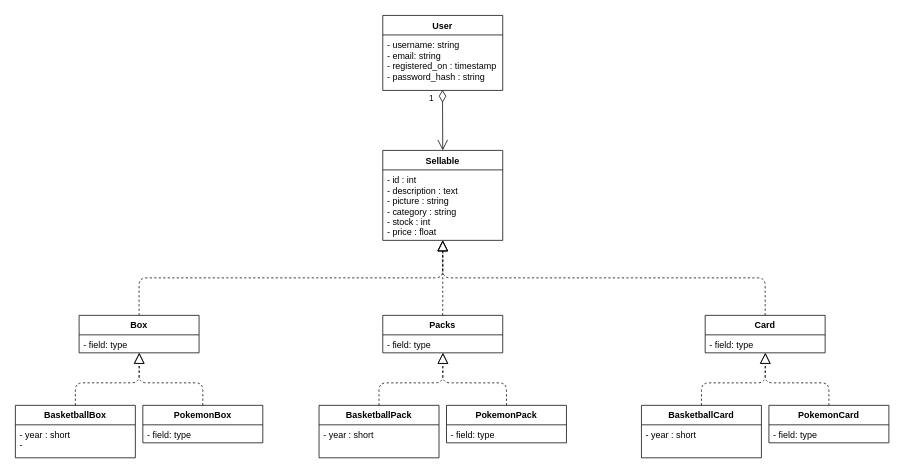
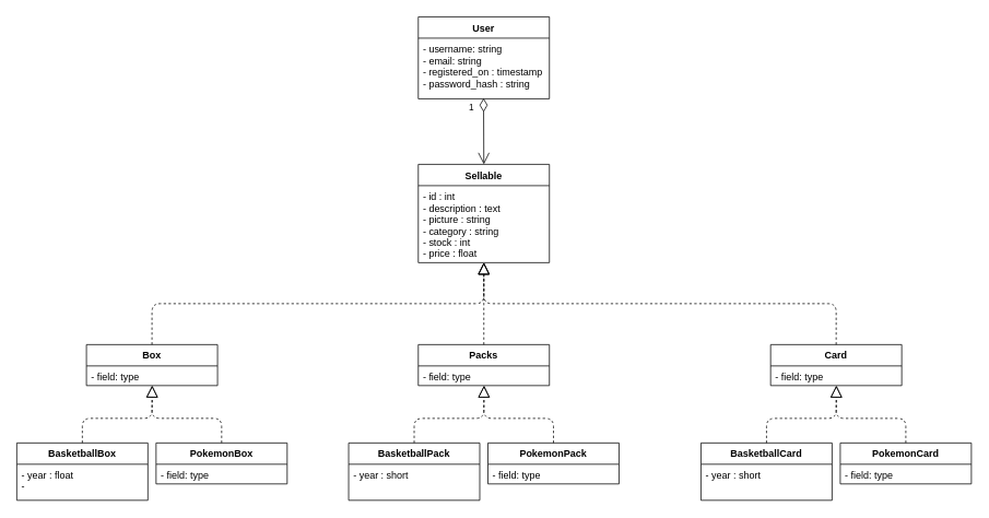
  <mxCell id="0" />
  <mxCell id="1" parent="0" />
  <mxCell id="2" value="Box" style="swimlane;fontStyle=1;align=center;verticalAlign=top;childLayout=stackLayout;horizontal=1;startSize=26;horizontalStack=0;resizeParent=1;resizeParentMax=0;resizeLast=0;collapsible=1;marginBottom=0;" parent="1" vertex="1"><mxGeometry x="105" y="420" width="160" height="50" as="geometry" /></mxCell>
  <mxCell id="3" value="- field: type" style="text;strokeColor=none;fillColor=none;align=left;verticalAlign=top;spacingLeft=4;spacingRight=4;overflow=hidden;rotatable=0;points=[[0,0.5],[1,0.5]];portConstraint=eastwest;" parent="2" vertex="1"><mxGeometry y="26" width="160" height="24" as="geometry" /></mxCell>
  <mxCell id="4" value="Card" style="swimlane;fontStyle=1;align=center;verticalAlign=top;childLayout=stackLayout;horizontal=1;startSize=26;horizontalStack=0;resizeParent=1;resizeParentMax=0;resizeLast=0;collapsible=1;marginBottom=0;" parent="1" vertex="1"><mxGeometry x="940" y="420" width="160" height="50" as="geometry" /></mxCell>
  <mxCell id="5" value="- field: type" style="text;strokeColor=none;fillColor=none;align=left;verticalAlign=top;spacingLeft=4;spacingRight=4;overflow=hidden;rotatable=0;points=[[0,0.5],[1,0.5]];portConstraint=eastwest;" parent="4" vertex="1"><mxGeometry y="26" width="160" height="24" as="geometry" /></mxCell>
  <mxCell id="6" value="Sellable" style="swimlane;fontStyle=1;align=center;verticalAlign=top;childLayout=stackLayout;horizontal=1;startSize=26;horizontalStack=0;resizeParent=1;resizeParentMax=0;resizeLast=0;collapsible=1;marginBottom=0;" parent="1" vertex="1"><mxGeometry x="510" y="200" width="160" height="120" as="geometry" /></mxCell>
  <mxCell id="7" value="- id : int&#10;- description : text&#10;- picture : string&#10;- category : string&#10;- stock : int&#10;- price : float" style="text;strokeColor=none;fillColor=none;align=left;verticalAlign=top;spacingLeft=4;spacingRight=4;overflow=hidden;rotatable=0;points=[[0,0.5],[1,0.5]];portConstraint=eastwest;" parent="6" vertex="1"><mxGeometry y="26" width="160" height="94" as="geometry" /></mxCell>
  <mxCell id="8" value="Packs" style="swimlane;fontStyle=1;align=center;verticalAlign=top;childLayout=stackLayout;horizontal=1;startSize=26;horizontalStack=0;resizeParent=1;resizeParentMax=0;resizeLast=0;collapsible=1;marginBottom=0;" parent="1" vertex="1"><mxGeometry x="510" y="420" width="160" height="50" as="geometry" /></mxCell>
  <mxCell id="9" value="- field: type" style="text;strokeColor=none;fillColor=none;align=left;verticalAlign=top;spacingLeft=4;spacingRight=4;overflow=hidden;rotatable=0;points=[[0,0.5],[1,0.5]];portConstraint=eastwest;" parent="8" vertex="1"><mxGeometry y="26" width="160" height="24" as="geometry" /></mxCell>
  <mxCell id="10" value="BasketballBox" style="swimlane;fontStyle=1;align=center;verticalAlign=top;childLayout=stackLayout;horizontal=1;startSize=26;horizontalStack=0;resizeParent=1;resizeParentMax=0;resizeLast=0;collapsible=1;marginBottom=0;" parent="1" vertex="1"><mxGeometry x="20" y="540" width="160" height="70" as="geometry" /></mxCell>
- <mxCell id="11" value="- year : short&#10;- " style="text;strokeColor=none;fillColor=none;align=left;verticalAlign=top;spacingLeft=4;spacingRight=4;overflow=hidden;rotatable=0;points=[[0,0.5],[1,0.5]];portConstraint=eastwest;" parent="10" vertex="1"><mxGeometry y="26" width="160" height="44" as="geometry" /></mxCell>
+ <mxCell id="11" value="- year : float&#10;- " style="text;strokeColor=none;fillColor=none;align=left;verticalAlign=top;spacingLeft=4;spacingRight=4;overflow=hidden;rotatable=0;points=[[0,0.5],[1,0.5]];portConstraint=eastwest;" parent="10" vertex="1"><mxGeometry y="26" width="160" height="44" as="geometry" /></mxCell>
  <mxCell id="12" value="PokemonBox" style="swimlane;fontStyle=1;align=center;verticalAlign=top;childLayout=stackLayout;horizontal=1;startSize=26;horizontalStack=0;resizeParent=1;resizeParentMax=0;resizeLast=0;collapsible=1;marginBottom=0;" parent="1" vertex="1"><mxGeometry y="540" width="160" height="50" as="geometry" x="190" /></mxCell>
  <mxCell id="13" value="- field: type" style="text;strokeColor=none;fillColor=none;align=left;verticalAlign=top;spacingLeft=4;spacingRight=4;overflow=hidden;rotatable=0;points=[[0,0.5],[1,0.5]];portConstraint=eastwest;" parent="12" vertex="1"><mxGeometry y="26" width="160" height="24" as="geometry" /></mxCell>
  <mxCell id="14" value="BasketballPack" style="swimlane;fontStyle=1;align=center;verticalAlign=top;childLayout=stackLayout;horizontal=1;startSize=26;horizontalStack=0;resizeParent=1;resizeParentMax=0;resizeLast=0;collapsible=1;marginBottom=0;" parent="1" vertex="1"><mxGeometry x="425" y="540" width="160" height="70" as="geometry" /></mxCell>
  <mxCell id="15" value="- year : short" style="text;strokeColor=none;fillColor=none;align=left;verticalAlign=top;spacingLeft=4;spacingRight=4;overflow=hidden;rotatable=0;points=[[0,0.5],[1,0.5]];portConstraint=eastwest;" parent="14" vertex="1"><mxGeometry y="26" width="160" height="44" as="geometry" /></mxCell>
  <mxCell id="16" value="PokemonPack" style="swimlane;fontStyle=1;align=center;verticalAlign=top;childLayout=stackLayout;horizontal=1;startSize=26;horizontalStack=0;resizeParent=1;resizeParentMax=0;resizeLast=0;collapsible=1;marginBottom=0;" parent="1" vertex="1"><mxGeometry x="595" y="540" width="160" height="50" as="geometry" /></mxCell>
  <mxCell id="17" value="- field: type" style="text;strokeColor=none;fillColor=none;align=left;verticalAlign=top;spacingLeft=4;spacingRight=4;overflow=hidden;rotatable=0;points=[[0,0.5],[1,0.5]];portConstraint=eastwest;" parent="16" vertex="1"><mxGeometry y="26" width="160" height="24" as="geometry" /></mxCell>
  <mxCell id="18" value="BasketballCard" style="swimlane;fontStyle=1;align=center;verticalAlign=top;childLayout=stackLayout;horizontal=1;startSize=26;horizontalStack=0;resizeParent=1;resizeParentMax=0;resizeLast=0;collapsible=1;marginBottom=0;" parent="1" vertex="1"><mxGeometry x="855" y="540" width="160" height="70" as="geometry" /></mxCell>
  <mxCell id="19" value="- year : short" style="text;strokeColor=none;fillColor=none;align=left;verticalAlign=top;spacingLeft=4;spacingRight=4;overflow=hidden;rotatable=0;points=[[0,0.5],[1,0.5]];portConstraint=eastwest;" parent="18" vertex="1"><mxGeometry y="26" width="160" height="44" as="geometry" /></mxCell>
  <mxCell id="20" value="PokemonCard" style="swimlane;fontStyle=1;align=center;verticalAlign=top;childLayout=stackLayout;horizontal=1;startSize=26;horizontalStack=0;resizeParent=1;resizeParentMax=0;resizeLast=0;collapsible=1;marginBottom=0;" parent="1" vertex="1"><mxGeometry x="1025" y="540" width="160" height="50" as="geometry" /></mxCell>
  <mxCell id="21" value="- field: type" style="text;strokeColor=none;fillColor=none;align=left;verticalAlign=top;spacingLeft=4;spacingRight=4;overflow=hidden;rotatable=0;points=[[0,0.5],[1,0.5]];portConstraint=eastwest;" parent="20" vertex="1"><mxGeometry y="26" width="160" height="24" as="geometry" /></mxCell>
  <mxCell id="22" value="User" style="swimlane;fontStyle=1;align=center;verticalAlign=top;childLayout=stackLayout;horizontal=1;startSize=26;horizontalStack=0;resizeParent=1;resizeParentMax=0;resizeLast=0;collapsible=1;marginBottom=0;" parent="1" vertex="1"><mxGeometry x="510" y="20" width="160" height="100" as="geometry" /></mxCell>
  <mxCell id="23" value="- username: string&#10;- email: string&#10;- registered_on : timestamp&#10;- password_hash : string" style="text;strokeColor=none;fillColor=none;align=left;verticalAlign=top;spacingLeft=4;spacingRight=4;overflow=hidden;rotatable=0;points=[[0,0.5],[1,0.5]];portConstraint=eastwest;" parent="22" vertex="1"><mxGeometry y="26" width="160" height="74" as="geometry" /></mxCell>
  <mxCell id="24" value="1" style="endArrow=open;html=1;endSize=12;startArrow=diamondThin;startSize=14;startFill=0;edgeStyle=orthogonalEdgeStyle;align=left;verticalAlign=bottom;entryX=0.5;entryY=0;entryDx=0;entryDy=0;exitX=0.498;exitY=0.99;exitDx=0;exitDy=0;exitPerimeter=0;" parent="1" source="23" target="6" edge="1"><mxGeometry x="-0.488" y="-20" relative="1" as="geometry"><mxPoint x="590" y="94" as="sourcePoint" /><mxPoint x="880" y="130" as="targetPoint" /><Array as="points"><mxPoint x="590" y="120" /><mxPoint x="590" y="120" /></Array><mxPoint as="offset" /></mxGeometry></mxCell>
  <mxCell id="25" value="" style="endArrow=block;dashed=1;endFill=0;endSize=12;html=1;exitX=0.5;exitY=0;exitDx=0;exitDy=0;" parent="1" source="8" target="7" edge="1"><mxGeometry width="160" relative="1" as="geometry"><mxPoint x="700" y="370" as="sourcePoint" /><mxPoint x="580" y="380" as="targetPoint" /></mxGeometry></mxCell>
  <mxCell id="26" value="" style="endArrow=block;dashed=1;endFill=0;endSize=12;html=1;exitX=0.5;exitY=0;exitDx=0;exitDy=0;entryX=0.502;entryY=0.998;entryDx=0;entryDy=0;entryPerimeter=0;" parent="1" edge="1" target="3" source="12"><mxGeometry width="160" relative="1" as="geometry"><mxPoint x="205.16" y="150.122" as="sourcePoint" /><mxPoint x="290" y="220.05" as="targetPoint" /><Array as="points"><mxPoint x="270" y="510" /><mxPoint x="185" y="510" /></Array></mxGeometry></mxCell>
  <mxCell id="27" value="" style="endArrow=block;dashed=1;endFill=0;endSize=12;html=1;exitX=0.5;exitY=0;exitDx=0;exitDy=0;" edge="1" parent="1" source="4"><mxGeometry width="160" relative="1" as="geometry"><mxPoint x="960" y="347" as="sourcePoint" /><mxPoint x="590" y="320" as="targetPoint" /><Array as="points"><mxPoint x="1020" y="370" /><mxPoint x="590" y="370" /></Array></mxGeometry></mxCell>
  <mxCell id="28" value="" style="endArrow=block;dashed=1;endFill=0;endSize=12;html=1;exitX=0.5;exitY=0;exitDx=0;exitDy=0;" edge="1" parent="1" source="2"><mxGeometry width="160" relative="1" as="geometry"><mxPoint x="500" y="350" as="sourcePoint" /><mxPoint x="590" y="320" as="targetPoint" /><Array as="points"><mxPoint x="185" y="370" /><mxPoint x="590" y="370" /></Array></mxGeometry></mxCell>
  <mxCell id="29" value="" style="endArrow=block;dashed=1;endFill=0;endSize=12;html=1;exitX=0.5;exitY=0;exitDx=0;exitDy=0;entryX=0.501;entryY=1.005;entryDx=0;entryDy=0;entryPerimeter=0;" edge="1" parent="1" source="10" target="3"><mxGeometry width="160" relative="1" as="geometry"><mxPoint x="280" y="550" as="sourcePoint" /><mxPoint x="160" y="500" as="targetPoint" /><Array as="points"><mxPoint x="100" y="510" /><mxPoint x="185" y="510" /></Array></mxGeometry></mxCell>
  <mxCell id="30" value="" style="endArrow=block;dashed=1;endFill=0;endSize=12;html=1;exitX=0.5;exitY=0;exitDx=0;exitDy=0;entryX=0.502;entryY=0.998;entryDx=0;entryDy=0;entryPerimeter=0;" edge="1" parent="1"><mxGeometry width="160" relative="1" as="geometry"><mxPoint x="675" y="540.05" as="sourcePoint" /><mxPoint x="590.32" y="470.002" as="targetPoint" /><Array as="points"><mxPoint x="675" y="510.05" /><mxPoint x="590" y="510.05" /></Array></mxGeometry></mxCell>
  <mxCell id="31" value="" style="endArrow=block;dashed=1;endFill=0;endSize=12;html=1;exitX=0.5;exitY=0;exitDx=0;exitDy=0;entryX=0.501;entryY=1.005;entryDx=0;entryDy=0;entryPerimeter=0;" edge="1" parent="1"><mxGeometry width="160" relative="1" as="geometry"><mxPoint x="505" y="540.05" as="sourcePoint" /><mxPoint x="590.16" y="470.17" as="targetPoint" /><Array as="points"><mxPoint x="505" y="510.05" /><mxPoint x="590" y="510.05" /></Array></mxGeometry></mxCell>
  <mxCell id="32" value="" style="endArrow=block;dashed=1;endFill=0;endSize=12;html=1;exitX=0.5;exitY=0;exitDx=0;exitDy=0;entryX=0.502;entryY=0.998;entryDx=0;entryDy=0;entryPerimeter=0;" edge="1" parent="1"><mxGeometry width="160" relative="1" as="geometry"><mxPoint x="1105" y="540.05" as="sourcePoint" /><mxPoint x="1020.32" y="470.002" as="targetPoint" /><Array as="points"><mxPoint x="1105" y="510.05" /><mxPoint x="1020" y="510.05" /></Array></mxGeometry></mxCell>
  <mxCell id="33" value="" style="endArrow=block;dashed=1;endFill=0;endSize=12;html=1;exitX=0.5;exitY=0;exitDx=0;exitDy=0;entryX=0.501;entryY=1.005;entryDx=0;entryDy=0;entryPerimeter=0;" edge="1" parent="1"><mxGeometry width="160" relative="1" as="geometry"><mxPoint x="935" y="540.05" as="sourcePoint" /><mxPoint x="1020.16" y="470.17" as="targetPoint" /><Array as="points"><mxPoint x="935" y="510.05" /><mxPoint x="1020" y="510.05" /></Array></mxGeometry></mxCell>
